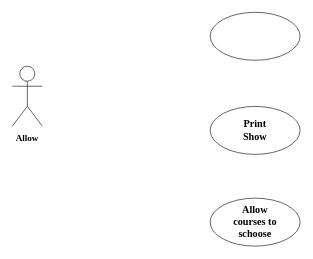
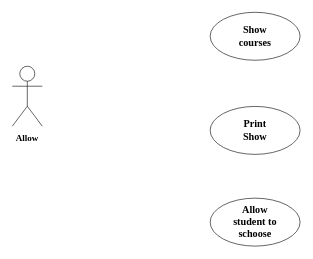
  <mxCell id="0" />
  <mxCell id="1" parent="0" />
  <mxCell id="2" value="Actor" style="shape=umlActor;verticalLabelPosition=bottom;verticalAlign=top;html=1;outlineConnect=0;noLabel=1;" vertex="1" parent="1"><mxGeometry x="20" y="110" width="50" height="100" as="geometry" /></mxCell>
  <mxCell id="3" value="Allow" style="text;html=1;strokeColor=none;fillColor=none;align=center;verticalAlign=middle;whiteSpace=wrap;rounded=0;fontSize=15;fontStyle=1;fontFamily=Times New Roman;" vertex="1" parent="1"><mxGeometry x="25" y="220" width="40" height="20" as="geometry" /></mxCell>
  <mxCell id="4" value="" style="ellipse;whiteSpace=wrap;html=1;" vertex="1" parent="1"><mxGeometry x="350" y="20" width="150" height="80" as="geometry" /></mxCell>
+ <mxCell id="5" value="Show courses" style="text;html=1;strokeColor=none;fillColor=none;align=center;verticalAlign=middle;whiteSpace=wrap;rounded=0;fontStyle=1;fontSize=17;fontFamily=Times New Roman;" vertex="1" parent="1"><mxGeometry x="395" y="50" width="60" height="20" as="geometry" /></mxCell>
  <mxCell id="6" value="" style="ellipse;whiteSpace=wrap;html=1;fontFamily=Times New Roman;fontSize=17;" vertex="1" parent="1"><mxGeometry x="350" y="177" width="150" height="80" as="geometry" /></mxCell>
  <mxCell id="7" value="Print Show" style="text;html=1;strokeColor=none;fillColor=none;align=center;verticalAlign=middle;whiteSpace=wrap;rounded=0;fontFamily=Times New Roman;fontSize=17;fontStyle=1" vertex="1" parent="1"><mxGeometry x="405" y="207" width="40" height="20" as="geometry" /></mxCell>
  <mxCell id="8" value="" style="ellipse;whiteSpace=wrap;html=1;fontFamily=Times New Roman;fontSize=15;" vertex="1" parent="1"><mxGeometry x="350" y="330" width="150" height="80" as="geometry" /></mxCell>
- <mxCell id="9" value="Allow courses to schoose" style="text;html=1;strokeColor=none;fillColor=none;align=center;verticalAlign=middle;whiteSpace=wrap;rounded=0;fontFamily=Times New Roman;fontSize=17;fontStyle=1" vertex="1" parent="1"><mxGeometry x="380" y="360" width="90" height="20" as="geometry" /></mxCell>
+ <mxCell id="9" value="Allow student to schoose" style="text;html=1;strokeColor=none;fillColor=none;align=center;verticalAlign=middle;whiteSpace=wrap;rounded=0;fontFamily=Times New Roman;fontSize=17;fontStyle=1" vertex="1" parent="1"><mxGeometry x="380" y="360" width="90" height="20" as="geometry" /></mxCell>
